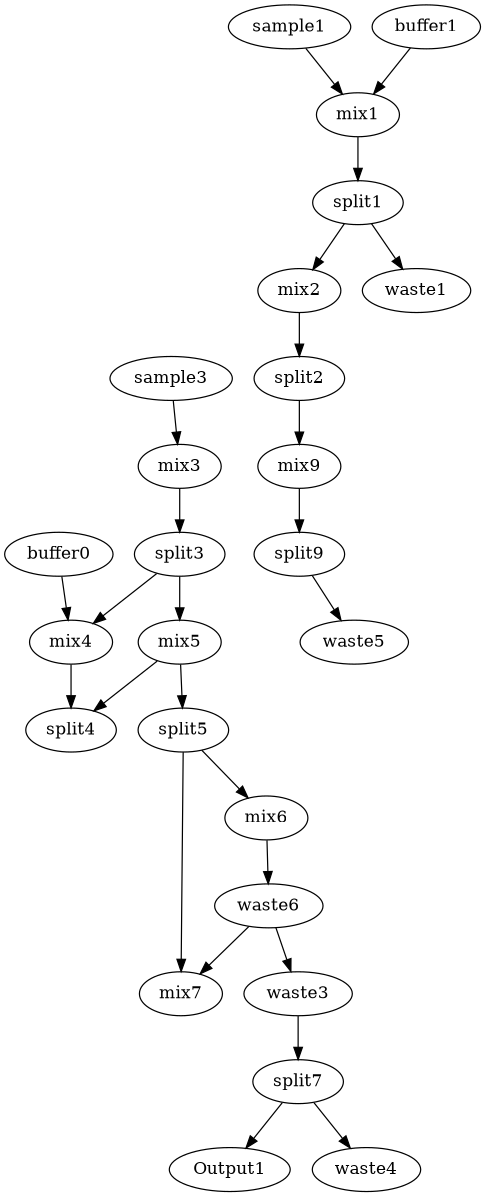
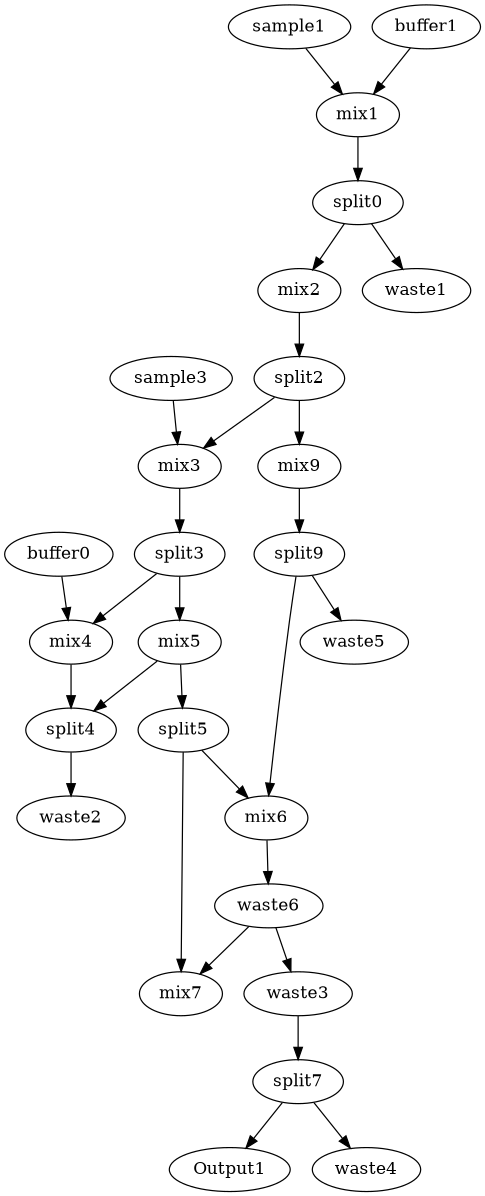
  digraph {
    n1 [label=sample1]
    n2 [label=mix1]
-   n3 [label=split1]
+   n3 [label=split0]
    n4 [label=buffer1]
    n5 [label=mix2]
    n6 [label=waste1]
    n7 [label=split2]
    n8 [label=mix3]
    n9 [label=mix9]
    n10 [label=split3]
    n11 [label=split9]
    n12 [label=sample3]
    n13 [label=mix4]
    n14 [label=mix5]
    n15 [label=split4]
    n16 [label=split5]
    n17 [label=buffer0]
+   n18 [label=waste2]
    n19 [label=mix6]
    n20 [label=mix7]
    n21 [label=waste6]
    n22 [label=waste3]
    n23 [label=split7]
    n24 [label=Output1]
    n25 [label=waste4]
    n26 [label=waste5]
    n1 -> n2
    n2 -> n3
    n3 -> n5
    n3 -> n6
    n4 -> n2
    n5 -> n7
+   n7 -> n8
    n7 -> n9
    n8 -> n10
    n9 -> n11
    n10 -> n13
    n10 -> n14
+   n11 -> n19
    n11 -> n26
    n12 -> n8
    n13 -> n15
    n14 -> n15
    n14 -> n16
+   n15 -> n18
    n16 -> n19
    n16 -> n20
    n17 -> n13
    n19 -> n21
    n21 -> n20
    n21 -> n22
    n22 -> n23
    n23 -> n24
    n23 -> n25
  }
